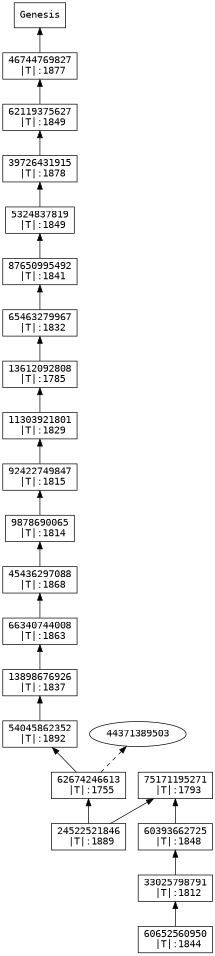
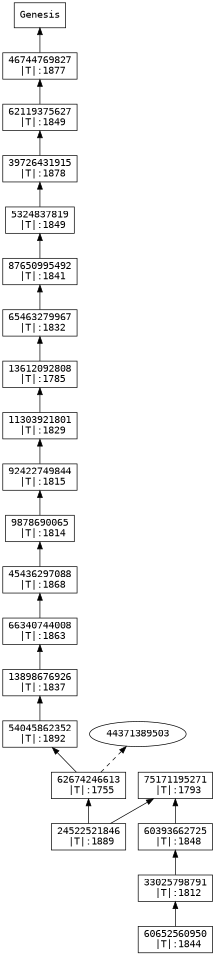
  digraph {
    fontname="DejaVu Sans Mono"
    rankdir=BT
    node [fontname="DejaVu Sans Mono" shape=box]
    edge [fontname="DejaVu Sans Mono" style=solid]
    n1 [label="46744769827\n |T|:1877"]
    n2 [label=Genesis]
    n3 [label="62119375627\n |T|:1849"]
    n4 [label="39726431915\n |T|:1878"]
    n5 [label="5324837819\n |T|:1849"]
    n6 [label="87650995492\n |T|:1841"]
    n7 [label="65463279967\n |T|:1832"]
    n8 [label="13612092808\n |T|:1785"]
    n9 [label="11303921801\n |T|:1829"]
-   n10 [label="92422749847\n |T|:1815"]
+   n10 [label="92422749844\n |T|:1815"]
    n11 [label="9878690065\n |T|:1814"]
    n12 [label="45436297088\n |T|:1868"]
    n13 [label="66340744008\n |T|:1863"]
    n14 [label="13898676926\n |T|:1837"]
    n15 [label="54045862352\n |T|:1892"]
    n16 [label="62674246613\n |T|:1755"]
    44371389503 [shape=""]
    n18 [label="24522521846\n |T|:1889"]
    n19 [label="75171195271\n |T|:1793"]
    n20 [label="60393662725\n |T|:1848"]
    n21 [label="33025798791\n |T|:1812"]
    n22 [label="60652560950\n |T|:1844"]
    n1 -> n2
    n3 -> n1
    n4 -> n3
    n5 -> n4
    n6 -> n5
    n7 -> n6
    n8 -> n7
    n9 -> n8
    n10 -> n9
    n11 -> n10
    n12 -> n11
    n13 -> n12
    n14 -> n13
    n15 -> n14
    n16 -> n15
    n16 -> 44371389503 [style=dashed]
    n18 -> n16
    n18 -> n19
    n20 -> n19
    n21 -> n20
    n22 -> n21
  }
